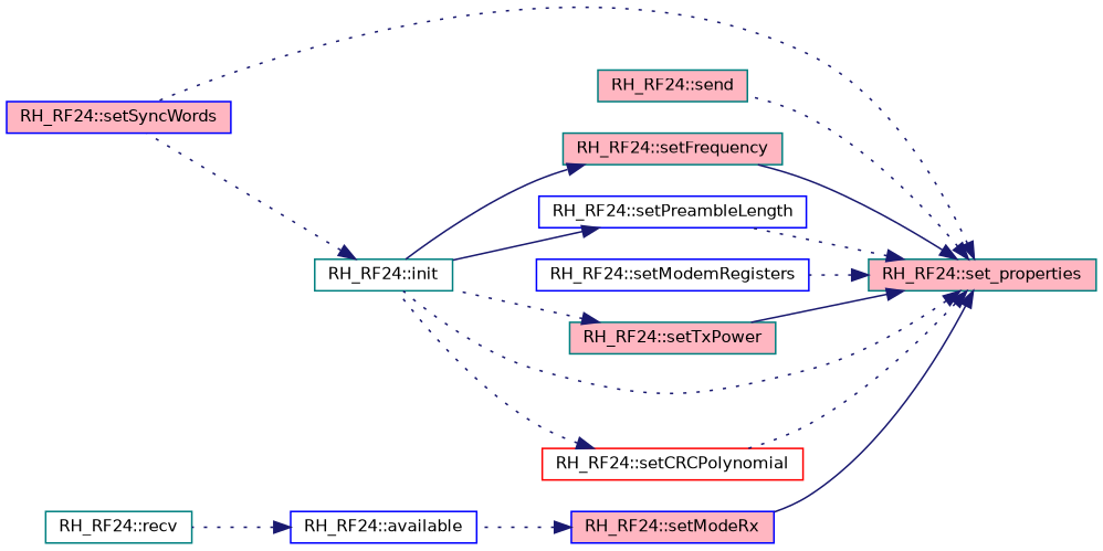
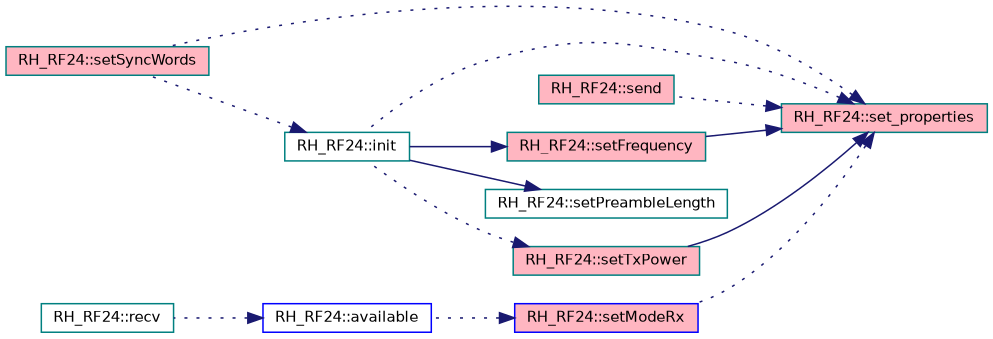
  digraph {
    rankdir=RL
    node [color=teal fillcolor=lightpink fontname=Helvetica fontsize=10 shape=record style=filled]
    edge [color=midnightblue dir=back fontname=Helvetica fontsize=10 labelfontname=Helvetica labelfontsize=10 style=dotted]
    n1 [fontcolor=black height=0.2 label="RH_RF24::set_properties" width=0.4]
    n2 [fillcolor=white height=0.2 label="RH_RF24::init" width=0.4]
    n3 [height=0.2 label="RH_RF24::send" width=0.4]
-   n4 [color=red fillcolor=white height=0.2 label="RH_RF24::setCRCPolynomial" width=0.4]
    n5 [height=0.2 label="RH_RF24::setFrequency" width=0.4]
-   n6 [color=blue fillcolor=white height=0.2 label="RH_RF24::setModemRegisters" width=0.4]
    n7 [color=blue height=0.2 label="RH_RF24::setModeRx" width=0.4]
-   n8 [color=blue fillcolor=white height=0.2 label="RH_RF24::setPreambleLength" width=0.4]
-   n9 [color=blue height=0.2 label="RH_RF24::setSyncWords" width=0.4]
+   n8 [fillcolor=white height=0.2 label="RH_RF24::setPreambleLength" width=0.4]
+   n9 [height=0.2 label="RH_RF24::setSyncWords" width=0.4]
    n10 [height=0.2 label="RH_RF24::setTxPower" width=0.4]
    n11 [color=blue fillcolor=white height=0.2 label="RH_RF24::available" width=0.4]
    n12 [fillcolor=white height=0.2 label="RH_RF24::recv" width=0.4]
    n1 -> n2
    n1 -> n3
-   n1 -> n4
    n1 -> n5 [style=solid]
-   n1 -> n6
-   n1 -> n7 [style=solid]
-   n1 -> n8
+   n1 -> n7
    n1 -> n9
    n1 -> n10 [style=solid]
    n2 -> n9
-   n4 -> n2
    n5 -> n2 [style=solid]
    n7 -> n11
    n8 -> n2 [style=solid]
    n10 -> n2
    n11 -> n12
  }
